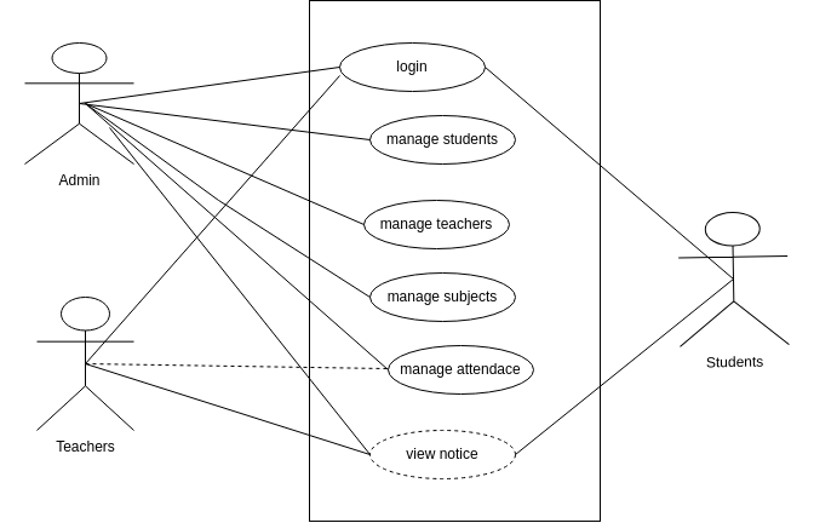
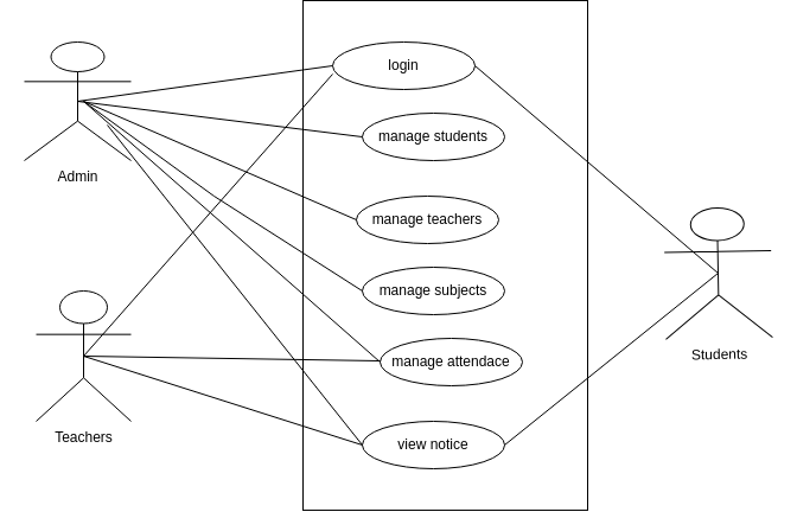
  <mxCell id="0" />
  <mxCell id="1" parent="0" />
  <mxCell id="2" value="" style="rounded=0;whiteSpace=wrap;html=1;rotation=90;" vertex="1" parent="1"><mxGeometry x="160" y="80" width="430" height="240" as="geometry" /></mxCell>
  <mxCell id="3" value="login" style="ellipse;whiteSpace=wrap;html=1;" vertex="1" parent="1"><mxGeometry x="280" y="20" width="120" height="40" as="geometry" /></mxCell>
  <mxCell id="4" value="manage students" style="ellipse;whiteSpace=wrap;html=1;" vertex="1" parent="1"><mxGeometry x="305" y="80" width="120" height="40" as="geometry" /></mxCell>
  <mxCell id="5" value="manage teachers" style="ellipse;whiteSpace=wrap;html=1;" vertex="1" parent="1"><mxGeometry x="300" y="150" width="120" height="40" as="geometry" /></mxCell>
  <mxCell id="6" value="manage subjects" style="ellipse;whiteSpace=wrap;html=1;" vertex="1" parent="1"><mxGeometry x="305" y="210" width="120" height="40" as="geometry" /></mxCell>
  <mxCell id="7" value="manage attendace" style="ellipse;whiteSpace=wrap;html=1;" vertex="1" parent="1"><mxGeometry x="320" y="270" width="120" height="40" as="geometry" /></mxCell>
- <mxCell id="8" value="view notice" style="ellipse;whiteSpace=wrap;html=1;dashed=1;" vertex="1" parent="1"><mxGeometry x="305" y="340" width="120" height="40" as="geometry" /></mxCell>
+ <mxCell id="8" value="view notice" style="ellipse;whiteSpace=wrap;html=1;" vertex="1" parent="1"><mxGeometry x="305" y="340" width="120" height="40" as="geometry" /></mxCell>
  <mxCell id="9" value="Admin" style="shape=umlActor;verticalLabelPosition=bottom;verticalAlign=top;html=1;outlineConnect=0;" vertex="1" parent="1"><mxGeometry x="20" y="20" width="90" height="100" as="geometry" /></mxCell>
  <mxCell id="10" value="Teachers" style="shape=umlActor;verticalLabelPosition=bottom;verticalAlign=top;html=1;outlineConnect=0;" vertex="1" parent="1"><mxGeometry x="30" y="230" width="80" height="110" as="geometry" /></mxCell>
  <mxCell id="11" value="Students" style="shape=umlActor;verticalLabelPosition=bottom;verticalAlign=top;html=1;outlineConnect=0;rotation=-1;" vertex="1" parent="1"><mxGeometry x="560" y="160" width="90" height="110" as="geometry" /></mxCell>
  <mxCell id="12" value="" style="endArrow=none;html=1;rounded=0;entryX=0;entryY=0.5;entryDx=0;entryDy=0;exitX=0.5;exitY=0.5;exitDx=0;exitDy=0;exitPerimeter=0;" edge="1" parent="1" source="9" target="3"><mxGeometry width="50" height="50" relative="1" as="geometry"><mxPoint x="110" y="80" as="sourcePoint" /><mxPoint x="160" y="30" as="targetPoint" /></mxGeometry></mxCell>
  <mxCell id="13" value="" style="endArrow=none;html=1;rounded=0;entryX=0;entryY=0.5;entryDx=0;entryDy=0;exitX=0.5;exitY=0.5;exitDx=0;exitDy=0;exitPerimeter=0;" edge="1" parent="1" source="9" target="4"><mxGeometry width="50" height="50" relative="1" as="geometry"><mxPoint x="75" y="80" as="sourcePoint" /><mxPoint x="315" y="50" as="targetPoint" /></mxGeometry></mxCell>
  <mxCell id="14" value="" style="endArrow=none;html=1;rounded=0;entryX=0;entryY=0.5;entryDx=0;entryDy=0;" edge="1" parent="1" target="5"><mxGeometry width="50" height="50" relative="1" as="geometry"><mxPoint x="70" y="70" as="sourcePoint" /><mxPoint x="330" y="140" as="targetPoint" /></mxGeometry></mxCell>
  <mxCell id="15" value="" style="endArrow=none;html=1;rounded=0;entryX=0;entryY=0.5;entryDx=0;entryDy=0;" edge="1" parent="1" target="6"><mxGeometry width="50" height="50" relative="1" as="geometry"><mxPoint x="70" y="70" as="sourcePoint" /><mxPoint x="300" y="170" as="targetPoint" /><Array as="points"><mxPoint x="180" y="150" /></Array></mxGeometry></mxCell>
  <mxCell id="16" value="" style="endArrow=none;html=1;rounded=0;entryX=0;entryY=0.5;entryDx=0;entryDy=0;" edge="1" parent="1" target="7"><mxGeometry width="50" height="50" relative="1" as="geometry"><mxPoint x="70" y="70" as="sourcePoint" /><mxPoint x="310" y="180" as="targetPoint" /></mxGeometry></mxCell>
  <mxCell id="17" value="" style="endArrow=none;html=1;rounded=0;entryX=0;entryY=0.5;entryDx=0;entryDy=0;" edge="1" parent="1" target="8"><mxGeometry width="50" height="50" relative="1" as="geometry"><mxPoint x="90" y="90" as="sourcePoint" /><mxPoint x="320" y="190" as="targetPoint" /></mxGeometry></mxCell>
- <mxCell id="18" value="" style="endArrow=none;html=1;rounded=0;exitX=0.5;exitY=0.5;exitDx=0;exitDy=0;exitPerimeter=0;dashed=1;" edge="1" parent="1" source="10" target="7"><mxGeometry width="50" height="50" relative="1" as="geometry"><mxPoint x="65" y="290" as="sourcePoint" /><mxPoint x="305" y="260" as="targetPoint" /></mxGeometry></mxCell>
+ <mxCell id="18" value="" style="endArrow=none;html=1;rounded=0;exitX=0.5;exitY=0.5;exitDx=0;exitDy=0;exitPerimeter=0;" edge="1" parent="1" source="10" target="7"><mxGeometry width="50" height="50" relative="1" as="geometry"><mxPoint x="65" y="290" as="sourcePoint" /><mxPoint x="305" y="260" as="targetPoint" /></mxGeometry></mxCell>
  <mxCell id="19" value="" style="endArrow=none;html=1;rounded=0;entryX=0;entryY=0.5;entryDx=0;entryDy=0;exitX=0.5;exitY=0.5;exitDx=0;exitDy=0;exitPerimeter=0;" edge="1" parent="1" source="10" target="8"><mxGeometry width="50" height="50" relative="1" as="geometry"><mxPoint x="80" y="295" as="sourcePoint" /><mxPoint x="316" y="307" as="targetPoint" /></mxGeometry></mxCell>
  <mxCell id="20" value="" style="endArrow=none;html=1;rounded=0;exitX=0.5;exitY=0.5;exitDx=0;exitDy=0;exitPerimeter=0;entryX=0;entryY=0.675;entryDx=0;entryDy=0;entryPerimeter=0;" edge="1" parent="1" source="10" target="3"><mxGeometry width="50" height="50" relative="1" as="geometry"><mxPoint x="90" y="305" as="sourcePoint" /><mxPoint x="300" y="50" as="targetPoint" /></mxGeometry></mxCell>
  <mxCell id="21" value="" style="endArrow=none;html=1;rounded=0;exitX=1;exitY=0.5;exitDx=0;exitDy=0;entryX=0.5;entryY=0.5;entryDx=0;entryDy=0;entryPerimeter=0;" edge="1" parent="1" source="3" target="11"><mxGeometry width="50" height="50" relative="1" as="geometry"><mxPoint x="497.5" y="219" as="sourcePoint" /><mxPoint x="732.5" y="-19" as="targetPoint" /></mxGeometry></mxCell>
  <mxCell id="22" value="" style="endArrow=none;html=1;rounded=0;exitX=1;exitY=0.5;exitDx=0;exitDy=0;entryX=0.5;entryY=0.5;entryDx=0;entryDy=0;entryPerimeter=0;" edge="1" parent="1" source="8"><mxGeometry width="50" height="50" relative="1" as="geometry"><mxPoint x="425" y="40" as="sourcePoint" /><mxPoint x="605" y="215" as="targetPoint" /></mxGeometry></mxCell>
